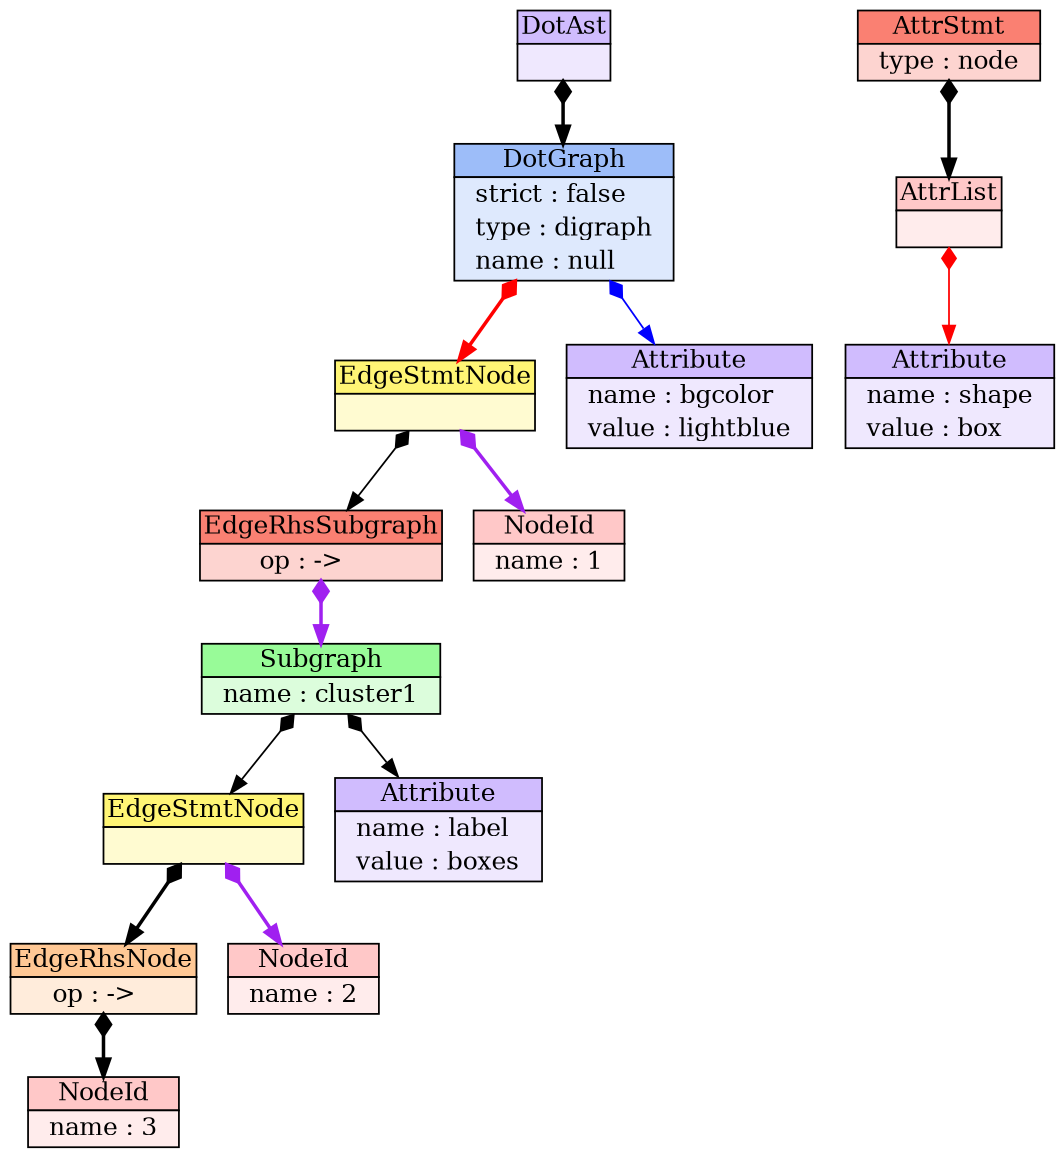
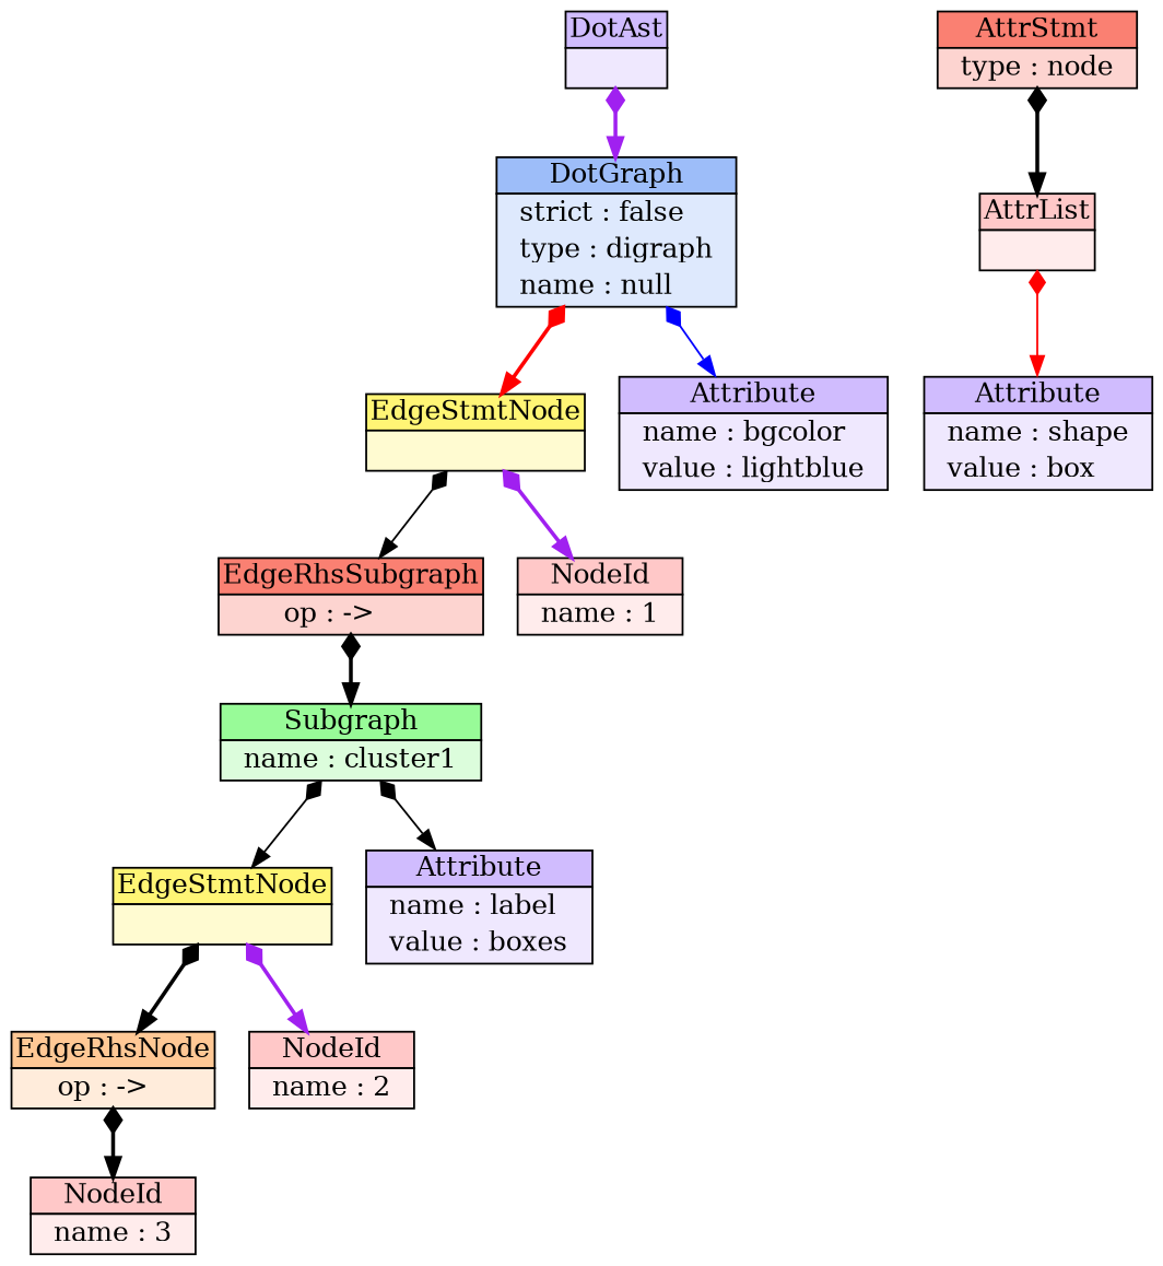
  digraph {
    compound=true
    rankdir=TB
    node [margin=0 shape=plaintext]
    edge [arrowhead=normal arrowtail=diamond color=black dir=both minlen=1 style=bold]
    n1 [label=< 			<TABLE BORDER="0" CELLBORDER="0" CELLSPACING="0" CELLPADDING="0"> 				<TR> 					<TD BGCOLOR="#D0BCFE"> 						<TABLE BORDER="1" CELLBORDER="0" CELLSPACING="0" CELLPADDING="1"> 							<TR><TD ALIGN="CENTER">DotAst</TD></TR> 						</TABLE> 					</TD> 				</TR> 				<TR> 					<TD ALIGN="LEFT" BGCOLOR="#EFE8FE"> 						<TABLE BORDER="1" CELLBORDER="0" CELLSPACING="0"> 							<TR><TD> </TD></TR> 						</TABLE> 					</TD> 				</TR> 			</TABLE> 		>]
    n2 [label=< 			<TABLE BORDER="0" CELLBORDER="0" CELLSPACING="0" CELLPADDING="0"> 				<TR> 					<TD BGCOLOR="#9DBDF9"> 						<TABLE BORDER="1" CELLBORDER="0" CELLSPACING="0" CELLPADDING="1"> 							<TR><TD ALIGN="CENTER">DotGraph</TD></TR> 						</TABLE> 					</TD> 				</TR> 				<TR> 					<TD ALIGN="LEFT" BGCOLOR="#DEE9FD"> 						<TABLE BORDER="1" CELLBORDER="0" CELLSPACING="0"> 							<TR><TD> </TD><TD ALIGN="LEFT">strict&nbsp;:&nbsp;false</TD><TD> </TD></TR> 							<TR><TD> </TD><TD ALIGN="LEFT">type&nbsp;:&nbsp;digraph</TD><TD> </TD></TR> 							<TR><TD> </TD><TD ALIGN="LEFT">name&nbsp;:&nbsp;null</TD><TD> </TD></TR> 						</TABLE> 					</TD> 				</TR> 			</TABLE> 		>]
    n3 [label=< 			<TABLE BORDER="0" CELLBORDER="0" CELLSPACING="0" CELLPADDING="0"> 				<TR> 					<TD BGCOLOR="#FFF575"> 						<TABLE BORDER="1" CELLBORDER="0" CELLSPACING="0" CELLPADDING="1"> 							<TR><TD ALIGN="CENTER">EdgeStmtNode</TD></TR> 						</TABLE> 					</TD> 				</TR> 				<TR> 					<TD ALIGN="LEFT" BGCOLOR="#FFFBD1"> 						<TABLE BORDER="1" CELLBORDER="0" CELLSPACING="0"> 							<TR><TD> </TD></TR> 						</TABLE> 					</TD> 				</TR> 			</TABLE> 		>]
    n4 [label=< 			<TABLE BORDER="0" CELLBORDER="0" CELLSPACING="0" CELLPADDING="0"> 				<TR> 					<TD BGCOLOR="#D0BCFE"> 						<TABLE BORDER="1" CELLBORDER="0" CELLSPACING="0" CELLPADDING="1"> 							<TR><TD ALIGN="CENTER">Attribute</TD></TR> 						</TABLE> 					</TD> 				</TR> 				<TR> 					<TD ALIGN="LEFT" BGCOLOR="#EFE8FE"> 						<TABLE BORDER="1" CELLBORDER="0" CELLSPACING="0"> 							<TR><TD> </TD><TD ALIGN="LEFT">name&nbsp;:&nbsp;bgcolor</TD><TD> </TD></TR> 							<TR><TD> </TD><TD ALIGN="LEFT">value&nbsp;:&nbsp;lightblue</TD><TD> </TD></TR> 						</TABLE> 				</TD></TR> 			</TABLE> 		>]
    n5 [label=< 			<TABLE BORDER="0" CELLBORDER="0" CELLSPACING="0" CELLPADDING="0"> 				<TR> 					<TD BGCOLOR="#FA8072"> 						<TABLE BORDER="1" CELLBORDER="0" CELLSPACING="0" CELLPADDING="1"> 							<TR> 								<TD ALIGN="CENTER">EdgeRhsSubgraph</TD> 							</TR> 						</TABLE> 					</TD> 				</TR> 				<TR> 					<TD ALIGN="LEFT" BGCOLOR="#FDD4D0"> 						<TABLE BORDER="1" CELLBORDER="0" CELLSPACING="0"> 							<TR><TD> </TD><TD ALIGN="LEFT">op&nbsp;:&nbsp;-&gt;</TD><TD> </TD></TR> 						</TABLE> 					</TD> 				</TR> 			</TABLE> 		>]
    n6 [label=< 			<TABLE BORDER="0" CELLBORDER="0" CELLSPACING="0" CELLPADDING="0"> 				<TR> 					<TD BGCOLOR="#FFC8C8"> 						<TABLE BORDER="1" CELLBORDER="0" CELLSPACING="0" CELLPADDING="1"> 							<TR> 								<TD ALIGN="CENTER">NodeId</TD> 							</TR> 						</TABLE> 					</TD> 				</TR> 				<TR> 					<TD ALIGN="LEFT" BGCOLOR="#FFECEC"> 						<TABLE BORDER="1" CELLBORDER="0" CELLSPACING="0"> 							<TR><TD> </TD><TD ALIGN="LEFT">name&nbsp;:&nbsp;1</TD><TD> </TD></TR> 						</TABLE> 					</TD> 				</TR> 			</TABLE> 		>]
    n7 [label=< 			<TABLE BORDER="0" CELLBORDER="0" CELLSPACING="0" CELLPADDING="0"> 				<TR> 					<TD BGCOLOR="#98FB98"> 						<TABLE BORDER="1" CELLBORDER="0" CELLSPACING="0" CELLPADDING="1"> 							<TR><TD ALIGN="CENTER">Subgraph</TD></TR> 						</TABLE> 					</TD> 				</TR> 				<TR> 					<TD ALIGN="LEFT" BGCOLOR="#DCFDDC"> 						<TABLE BORDER="1" CELLBORDER="0" CELLSPACING="0"> 							<TR><TD> </TD><TD ALIGN="LEFT">name&nbsp;:&nbsp;cluster1</TD><TD> </TD></TR> 						</TABLE> 					</TD> 				</TR> 			</TABLE> 		>]
    n8 [label=< 			<TABLE BORDER="0" CELLBORDER="0" CELLSPACING="0" CELLPADDING="0"> 				<TR> 					<TD BGCOLOR="#FFF575"> 						<TABLE BORDER="1" CELLBORDER="0" CELLSPACING="0" CELLPADDING="1"> 							<TR><TD ALIGN="CENTER">EdgeStmtNode</TD></TR> 						</TABLE> 					</TD> 				</TR> 				<TR> 					<TD ALIGN="LEFT" BGCOLOR="#FFFBD1"> 						<TABLE BORDER="1" CELLBORDER="0" CELLSPACING="0"> 							<TR><TD> </TD></TR> 						</TABLE> 					</TD> 				</TR> 			</TABLE> 		>]
    n9 [label=< 			<TABLE BORDER="0" CELLBORDER="0" CELLSPACING="0" CELLPADDING="0"> 				<TR> 					<TD BGCOLOR="#FFC895"> 						<TABLE BORDER="1" CELLBORDER="0" CELLSPACING="0" CELLPADDING="1"> 							<TR> 								<TD ALIGN="CENTER">EdgeRhsNode</TD> 							</TR> 						</TABLE> 					</TD> 				</TR> 				<TR> 					<TD ALIGN="LEFT" BGCOLOR="#FFECDB"> 						<TABLE BORDER="1" CELLBORDER="0" CELLSPACING="0"> 							<TR><TD> </TD><TD ALIGN="LEFT">op&nbsp;:&nbsp;-&gt;</TD><TD> </TD></TR> 						</TABLE> 					</TD> 				</TR> 			</TABLE> 		>]
    n10 [label=< 			<TABLE BORDER="0" CELLBORDER="0" CELLSPACING="0" CELLPADDING="0"> 				<TR> 					<TD BGCOLOR="#FFC8C8"> 						<TABLE BORDER="1" CELLBORDER="0" CELLSPACING="0" CELLPADDING="1"> 							<TR> 								<TD ALIGN="CENTER">NodeId</TD> 							</TR> 						</TABLE> 					</TD> 				</TR> 				<TR> 					<TD ALIGN="LEFT" BGCOLOR="#FFECEC"> 						<TABLE BORDER="1" CELLBORDER="0" CELLSPACING="0"> 							<TR><TD> </TD><TD ALIGN="LEFT">name&nbsp;:&nbsp;2</TD><TD> </TD></TR> 						</TABLE> 					</TD> 				</TR> 			</TABLE> 		>]
    n11 [label=< 			<TABLE BORDER="0" CELLBORDER="0" CELLSPACING="0" CELLPADDING="0"> 				<TR> 					<TD BGCOLOR="#FFC8C8"> 						<TABLE BORDER="1" CELLBORDER="0" CELLSPACING="0" CELLPADDING="1"> 							<TR> 								<TD ALIGN="CENTER">NodeId</TD> 							</TR> 						</TABLE> 					</TD> 				</TR> 				<TR> 					<TD ALIGN="LEFT" BGCOLOR="#FFECEC"> 						<TABLE BORDER="1" CELLBORDER="0" CELLSPACING="0"> 							<TR><TD> </TD><TD ALIGN="LEFT">name&nbsp;:&nbsp;3</TD><TD> </TD></TR> 						</TABLE> 					</TD> 				</TR> 			</TABLE> 		>]
    n12 [label=< 			<TABLE BORDER="0" CELLBORDER="0" CELLSPACING="0" CELLPADDING="0"> 				<TR> 					<TD BGCOLOR="#FA8072"> 						<TABLE BORDER="1" CELLBORDER="0" CELLSPACING="0" CELLPADDING="1"> 							<TR><TD ALIGN="CENTER">AttrStmt</TD></TR> 						</TABLE> 					</TD> 				</TR> 				<TR> 					<TD ALIGN="LEFT" BGCOLOR="#FDD4D0"> 						<TABLE BORDER="1" CELLBORDER="0" CELLSPACING="0"> 							<TR><TD> </TD><TD ALIGN="LEFT">type&nbsp;:&nbsp;node</TD><TD> </TD></TR> 						</TABLE> 				</TD></TR> 			</TABLE> 		>]
    n13 [label=< 			<TABLE BORDER="0" CELLBORDER="0" CELLSPACING="0" CELLPADDING="0"> 				<TR> 					<TD BGCOLOR="#FFC8C8"> 						<TABLE BORDER="1" CELLBORDER="0" CELLSPACING="0" CELLPADDING="1"> 							<TR><TD ALIGN="CENTER">AttrList</TD></TR> 						</TABLE> 					</TD> 				</TR> 				<TR> 					<TD ALIGN="LEFT" BGCOLOR="#FFECEC"> 						<TABLE BORDER="1" CELLBORDER="0" CELLSPACING="0"> 							<TR><TD> </TD></TR> 						</TABLE> 					</TD> 				</TR> 			</TABLE> 		>]
    n14 [label=< 			<TABLE BORDER="0" CELLBORDER="0" CELLSPACING="0" CELLPADDING="0"> 				<TR> 					<TD BGCOLOR="#D0BCFE"> 						<TABLE BORDER="1" CELLBORDER="0" CELLSPACING="0" CELLPADDING="1"> 							<TR><TD ALIGN="CENTER">Attribute</TD></TR> 						</TABLE> 					</TD> 				</TR> 				<TR> 					<TD ALIGN="LEFT" BGCOLOR="#EFE8FE"> 						<TABLE BORDER="1" CELLBORDER="0" CELLSPACING="0"> 							<TR><TD> </TD><TD ALIGN="LEFT">name&nbsp;:&nbsp;shape</TD><TD> </TD></TR> 							<TR><TD> </TD><TD ALIGN="LEFT">value&nbsp;:&nbsp;box</TD><TD> </TD></TR> 						</TABLE> 					</TD> 				</TR> 			</TABLE> 		>]
    n15 [label=< 			<TABLE BORDER="0" CELLBORDER="0" CELLSPACING="0" CELLPADDING="0"> 				<TR> 					<TD BGCOLOR="#D0BCFE"> 						<TABLE BORDER="1" CELLBORDER="0" CELLSPACING="0" CELLPADDING="1"> 							<TR><TD ALIGN="CENTER">Attribute</TD></TR> 						</TABLE> 					</TD> 				</TR> 				<TR> 					<TD ALIGN="LEFT" BGCOLOR="#EFE8FE"> 						<TABLE BORDER="1" CELLBORDER="0" CELLSPACING="0"> 							<TR><TD> </TD><TD ALIGN="LEFT">name&nbsp;:&nbsp;label</TD><TD> </TD></TR> 							<TR><TD> </TD><TD ALIGN="LEFT">value&nbsp;:&nbsp;boxes</TD><TD> </TD></TR> 						</TABLE> 					</TD> 				</TR> 			</TABLE> 		>]
-   n1 -> n2
+   n1 -> n2 [color=purple]
    n2 -> n3 [color=red]
    n2 -> n4 [color=blue style=solid]
    n3 -> n5 [style=solid]
    n3 -> n6 [color=purple]
-   n5 -> n7 [color=purple]
+   n5 -> n7
    n7 -> n8 [style=solid]
    n7 -> n15 [style=solid]
    n8 -> n9
    n8 -> n10 [color=purple]
    n9 -> n11
    n12 -> n13
    n13 -> n14 [color=red style=solid]
  }
